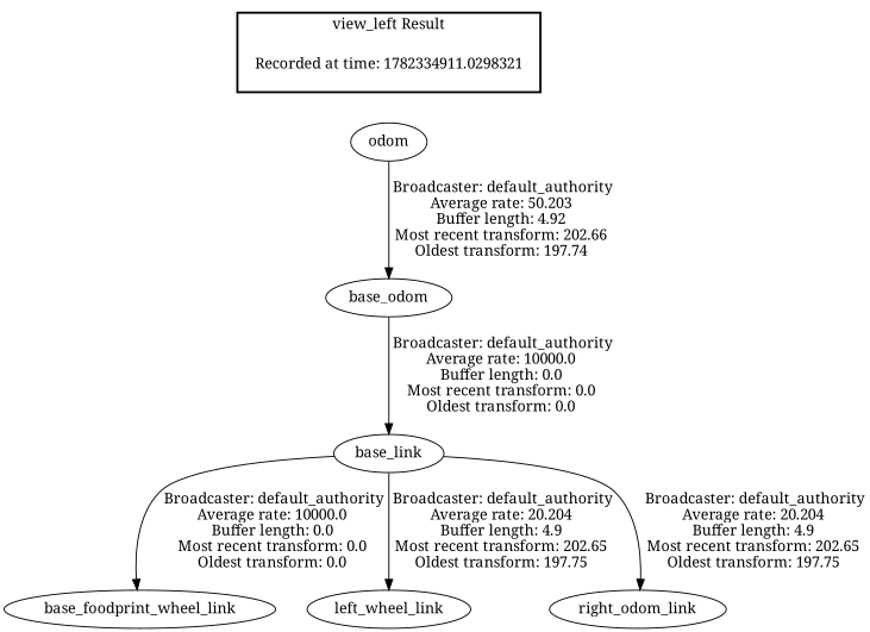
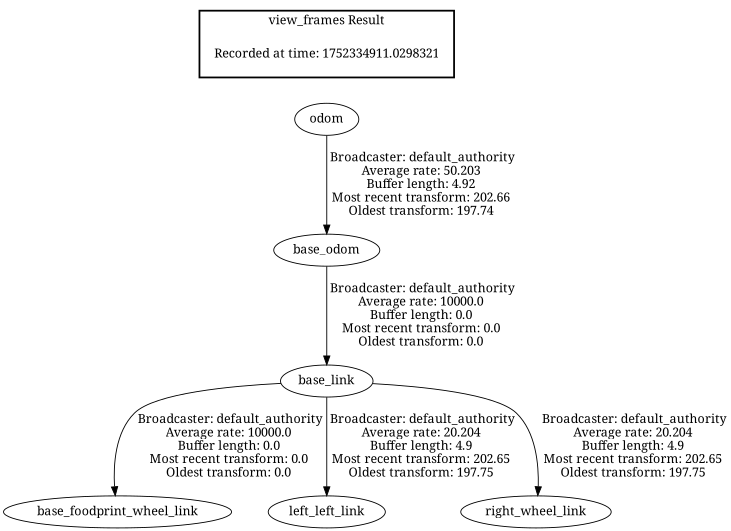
  digraph {
    fontname="Noto Serif"
    node [fontname="Noto Serif"]
    edge [fontname="Noto Serif"]
-   "Recorded at time: 1752334911.0298321" [shape=plaintext label="Recorded at time: 1782334911.0298321"]
+   "Recorded at time: 1752334911.0298321" [shape=plaintext]
    odom
    n3 [label=base_foodprint_wheel_link]
    base_link
-   left_wheel_link
-   right_wheel_link [label=right_odom_link]
+   left_wheel_link [label=left_left_link]
+   right_wheel_link
    n7 [label=base_odom]
    subgraph cluster_1 {
      color=black
-     label="view_left Result"
+     label="view_frames Result"
      style=bold
      "Recorded at time: 1752334911.0298321"
    }
    "Recorded at time: 1752334911.0298321" -> odom [style=invis]
    odom -> n7 [label=" Broadcaster: default_authority\nAverage rate: 50.203\nBuffer length: 4.92\nMost recent transform: 202.66\nOldest transform: 197.74\n"]
    base_link -> n3 [label=" Broadcaster: default_authority\nAverage rate: 10000.0\nBuffer length: 0.0\nMost recent transform: 0.0\nOldest transform: 0.0\n"]
    base_link -> left_wheel_link [label=" Broadcaster: default_authority\nAverage rate: 20.204\nBuffer length: 4.9\nMost recent transform: 202.65\nOldest transform: 197.75\n"]
    base_link -> right_wheel_link [label=" Broadcaster: default_authority\nAverage rate: 20.204\nBuffer length: 4.9\nMost recent transform: 202.65\nOldest transform: 197.75\n"]
    n7 -> base_link [label=" Broadcaster: default_authority\nAverage rate: 10000.0\nBuffer length: 0.0\nMost recent transform: 0.0\nOldest transform: 0.0\n"]
  }
